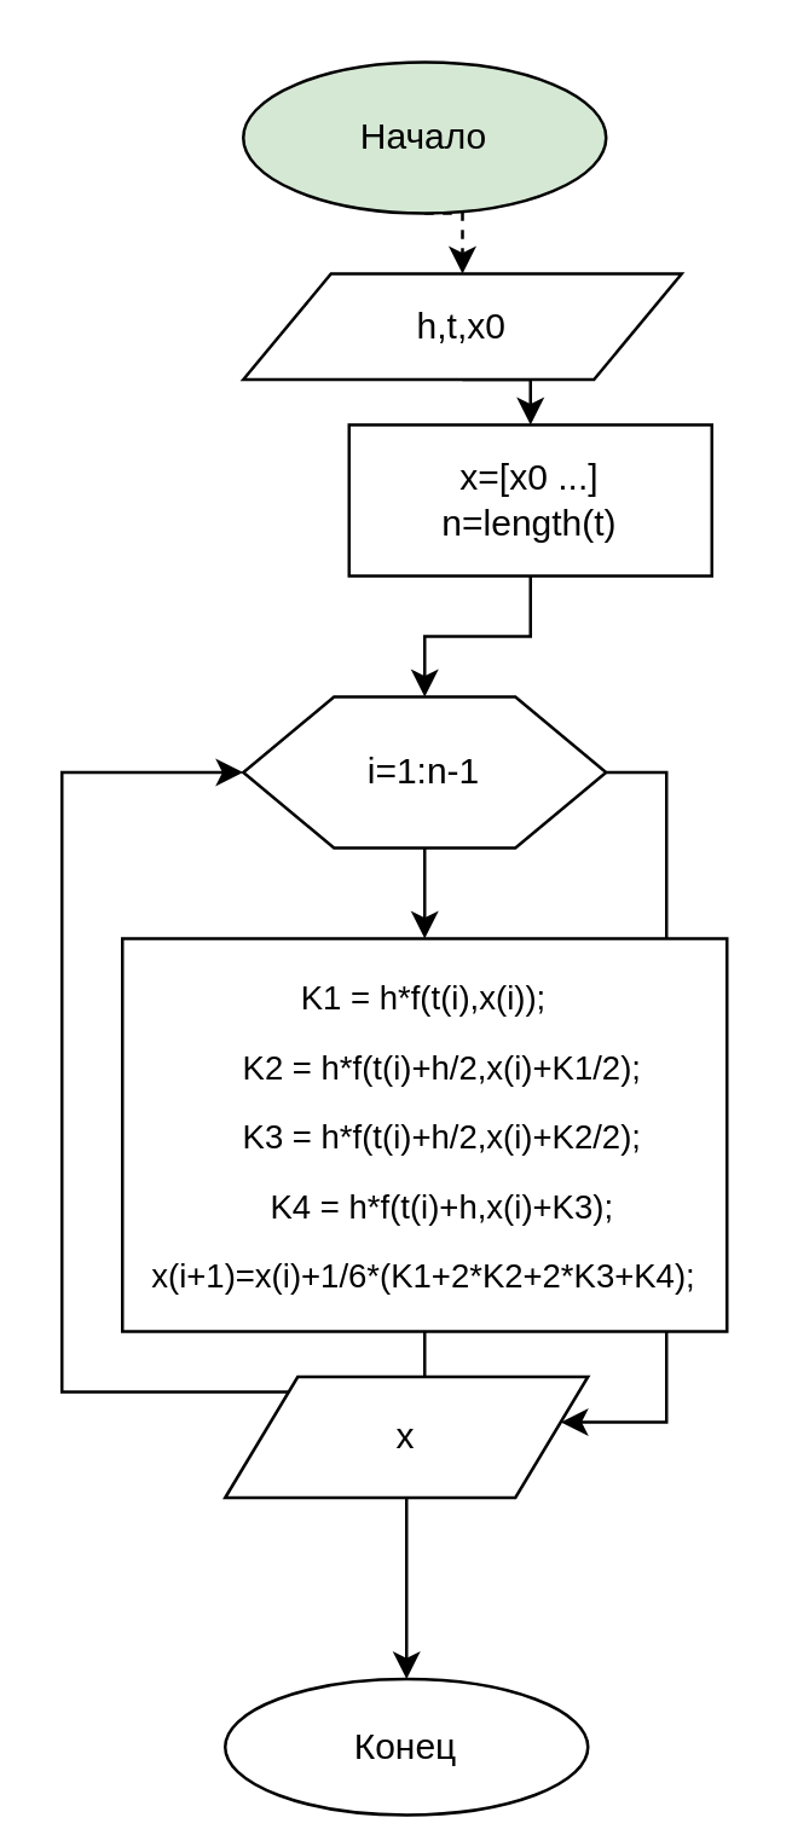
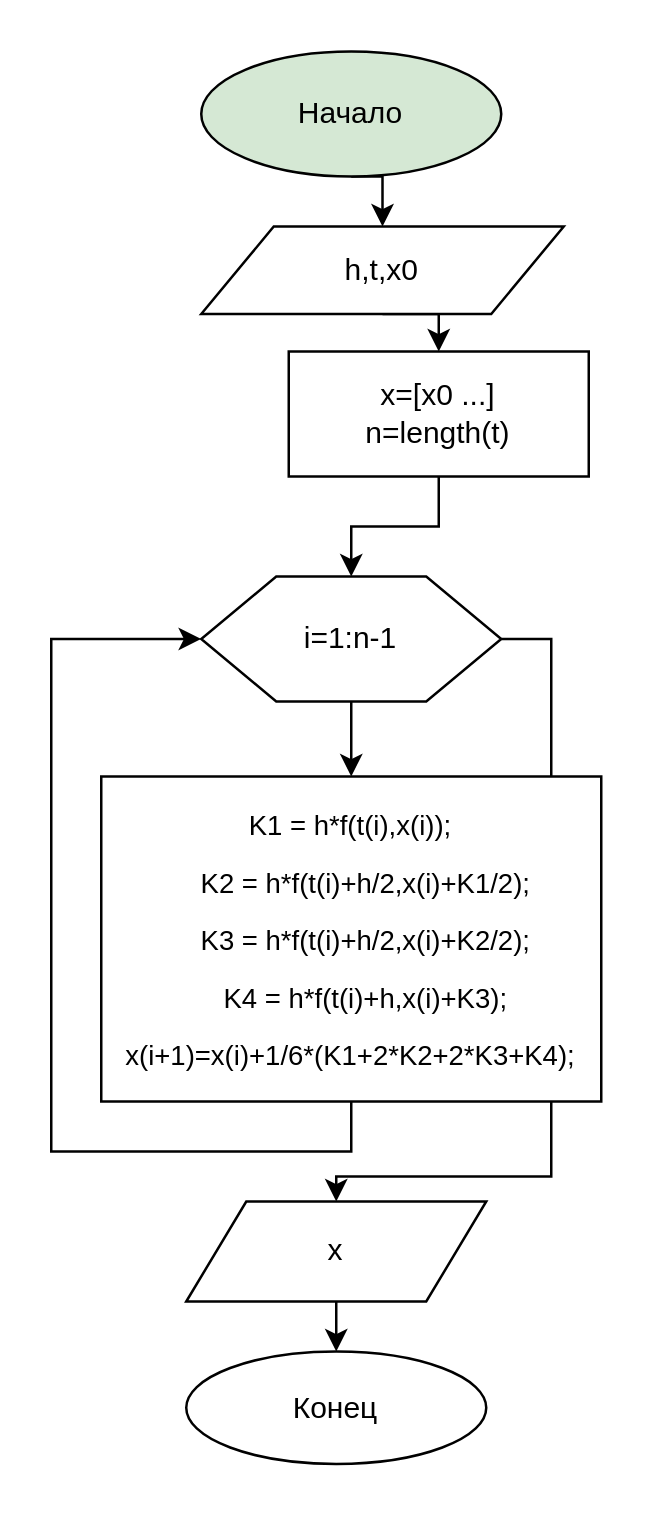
  <mxCell id="0" />
  <mxCell id="1" parent="0" />
- <mxCell id="2" style="edgeStyle=orthogonalEdgeStyle;rounded=0;orthogonalLoop=1;jettySize=auto;html=1;exitX=0.5;exitY=1;exitDx=0;exitDy=0;entryX=0.5;entryY=0;entryDx=0;entryDy=0;dashed=1;" edge="1" parent="1" source="3" target="5"><mxGeometry relative="1" as="geometry" /></mxCell>
+ <mxCell id="2" style="edgeStyle=orthogonalEdgeStyle;rounded=0;orthogonalLoop=1;jettySize=auto;html=1;exitX=0.5;exitY=1;exitDx=0;exitDy=0;entryX=0.5;entryY=0;entryDx=0;entryDy=0;" edge="1" parent="1" source="3" target="5"><mxGeometry relative="1" as="geometry" /></mxCell>
  <mxCell id="3" value="Начало" style="ellipse;whiteSpace=wrap;html=1;fillColor=#d5e8d4;" vertex="1" parent="1"><mxGeometry x="80" y="20" width="120" height="50" as="geometry" /></mxCell>
  <mxCell id="4" style="edgeStyle=orthogonalEdgeStyle;rounded=0;orthogonalLoop=1;jettySize=auto;html=1;exitX=0.5;exitY=1;exitDx=0;exitDy=0;entryX=0.5;entryY=0;entryDx=0;entryDy=0;" edge="1" parent="1" source="5" target="7"><mxGeometry relative="1" as="geometry" /></mxCell>
  <mxCell id="5" value="h,t,x0" style="shape=parallelogram;perimeter=parallelogramPerimeter;whiteSpace=wrap;html=1;" vertex="1" parent="1"><mxGeometry x="80" y="90" width="145" height="35" as="geometry" /></mxCell>
  <mxCell id="6" style="edgeStyle=orthogonalEdgeStyle;rounded=0;orthogonalLoop=1;jettySize=auto;html=1;exitX=0.5;exitY=1;exitDx=0;exitDy=0;entryX=0.5;entryY=0;entryDx=0;entryDy=0;" edge="1" parent="1" source="7" target="10"><mxGeometry relative="1" as="geometry" /></mxCell>
  <mxCell id="7" value="x=[x0 ...]&lt;br&gt;n=length(t)" style="rounded=0;whiteSpace=wrap;html=1;" vertex="1" parent="1"><mxGeometry x="115" y="140" width="120" height="50" as="geometry" /></mxCell>
  <mxCell id="8" style="edgeStyle=orthogonalEdgeStyle;rounded=0;orthogonalLoop=1;jettySize=auto;html=1;exitX=0.5;exitY=1;exitDx=0;exitDy=0;entryX=0.5;entryY=0;entryDx=0;entryDy=0;" edge="1" parent="1" source="10" target="12"><mxGeometry relative="1" as="geometry" /></mxCell>
  <mxCell id="9" style="edgeStyle=orthogonalEdgeStyle;rounded=0;orthogonalLoop=1;jettySize=auto;html=1;exitX=1;exitY=0.5;exitDx=0;exitDy=0;" edge="1" parent="1" source="10" target="14"><mxGeometry relative="1" as="geometry"><Array as="points"><mxPoint x="220" y="255" /><mxPoint x="220" y="470" /><mxPoint x="134" y="470" /></Array></mxGeometry></mxCell>
  <mxCell id="10" value="i=1:n-1" style="shape=hexagon;perimeter=hexagonPerimeter2;whiteSpace=wrap;html=1;" vertex="1" parent="1"><mxGeometry x="80" y="230" width="120" height="50" as="geometry" /></mxCell>
  <mxCell id="11" style="edgeStyle=orthogonalEdgeStyle;rounded=0;orthogonalLoop=1;jettySize=auto;html=1;exitX=0.5;exitY=1;exitDx=0;exitDy=0;entryX=0;entryY=0.5;entryDx=0;entryDy=0;" edge="1" parent="1" source="12" target="10"><mxGeometry relative="1" as="geometry"><Array as="points"><mxPoint x="140" y="460" /><mxPoint x="20" y="460" /><mxPoint x="20" y="255" /></Array></mxGeometry></mxCell>
  <mxCell id="12" value="&lt;p class=&quot;MsoNormal&quot; style=&quot;margin-bottom: 0.0pt ; line-height: normal ; font-size: 11px&quot;&gt;&lt;font style=&quot;font-size: 11px&quot;&gt;&lt;span lang=&quot;EN-US&quot;&gt;K1 = h*f(t(i),x(i));&lt;/span&gt;&lt;/font&gt;&lt;/p&gt;&lt;p class=&quot;MsoNormal&quot; style=&quot;margin-bottom: 0.0pt ; line-height: normal ; font-size: 11px&quot;&gt;&lt;font style=&quot;font-size: 11px&quot;&gt;&lt;span lang=&quot;EN-US&quot;&gt;&amp;nbsp;&amp;nbsp;&amp;nbsp; K2 = h*f(t(i)+h/2,x(i)+K1/2);&lt;/span&gt;&lt;span lang=&quot;EN-US&quot;&gt;&lt;/span&gt;&lt;/font&gt;&lt;/p&gt;&lt;p class=&quot;MsoNormal&quot; style=&quot;margin-bottom: 0.0pt ; line-height: normal ; font-size: 11px&quot;&gt;&lt;font style=&quot;font-size: 11px&quot;&gt;&lt;span lang=&quot;EN-US&quot;&gt;&amp;nbsp;&amp;nbsp;&amp;nbsp; K3 = h*f(t(i)+h/2,x(i)+K2/2);&lt;/span&gt;&lt;span lang=&quot;EN-US&quot;&gt;&lt;/span&gt;&lt;/font&gt;&lt;/p&gt;&lt;p class=&quot;MsoNormal&quot; style=&quot;margin-bottom: 0.0pt ; line-height: normal ; font-size: 11px&quot;&gt;&lt;font style=&quot;font-size: 11px&quot;&gt;&lt;span lang=&quot;EN-US&quot;&gt;&amp;nbsp;&amp;nbsp;&amp;nbsp; K4 = h*f(t(i)+h,x(i)+K3);&lt;/span&gt;&lt;span lang=&quot;EN-US&quot;&gt;&lt;/span&gt;&lt;/font&gt;&lt;/p&gt;&lt;p class=&quot;MsoNormal&quot; style=&quot;margin-bottom: 0.0pt ; line-height: normal ; font-size: 11px&quot;&gt;&lt;font style=&quot;font-size: 11px&quot;&gt;&lt;span lang=&quot;EN-US&quot;&gt;x(i+1)=x(i)+1/6*(K1+2*K2+2*K3+K4);&lt;/span&gt;&lt;/font&gt;&lt;/p&gt;&lt;p class=&quot;MsoNormal&quot; style=&quot;margin-bottom: 0.0pt ; line-height: normal ; font-size: 11px&quot;&gt;&lt;span lang=&quot;EN-US&quot; style=&quot;font-family: &amp;#34;courier new&amp;#34; ; font-size: 12pt ; font-size: 12pt&quot;&gt;&lt;/span&gt;&lt;/p&gt;" style="rounded=0;whiteSpace=wrap;html=1;" vertex="1" parent="1"><mxGeometry x="40" y="310" width="200" height="130" as="geometry" /></mxCell>
  <mxCell id="13" style="edgeStyle=orthogonalEdgeStyle;rounded=0;orthogonalLoop=1;jettySize=auto;html=1;exitX=0.5;exitY=1;exitDx=0;exitDy=0;entryX=0.5;entryY=0;entryDx=0;entryDy=0;" edge="1" parent="1" source="14" target="15"><mxGeometry relative="1" as="geometry" /></mxCell>
- <mxCell id="14" value="x" style="shape=parallelogram;perimeter=parallelogramPerimeter;whiteSpace=wrap;html=1;" vertex="1" parent="1"><mxGeometry x="74" y="455" width="120" height="40" as="geometry" /></mxCell>
- <mxCell id="15" value="Конец" style="ellipse;whiteSpace=wrap;html=1;" vertex="1" parent="1"><mxGeometry x="74" y="555" width="120" height="45" as="geometry" /></mxCell>
+ <mxCell id="14" value="x" style="shape=parallelogram;perimeter=parallelogramPerimeter;whiteSpace=wrap;html=1;" vertex="1" parent="1"><mxGeometry x="74" y="480" width="120" height="40" as="geometry" /></mxCell>
+ <mxCell id="15" value="Конец" style="ellipse;whiteSpace=wrap;html=1;" vertex="1" parent="1"><mxGeometry x="74" y="540" width="120" height="45" as="geometry" /></mxCell>
